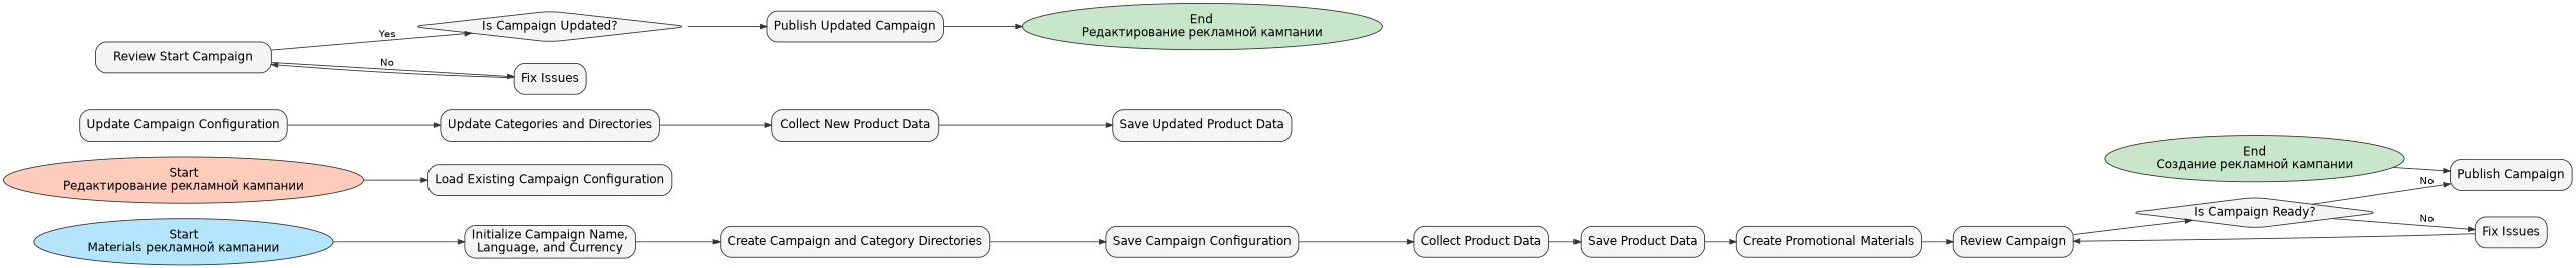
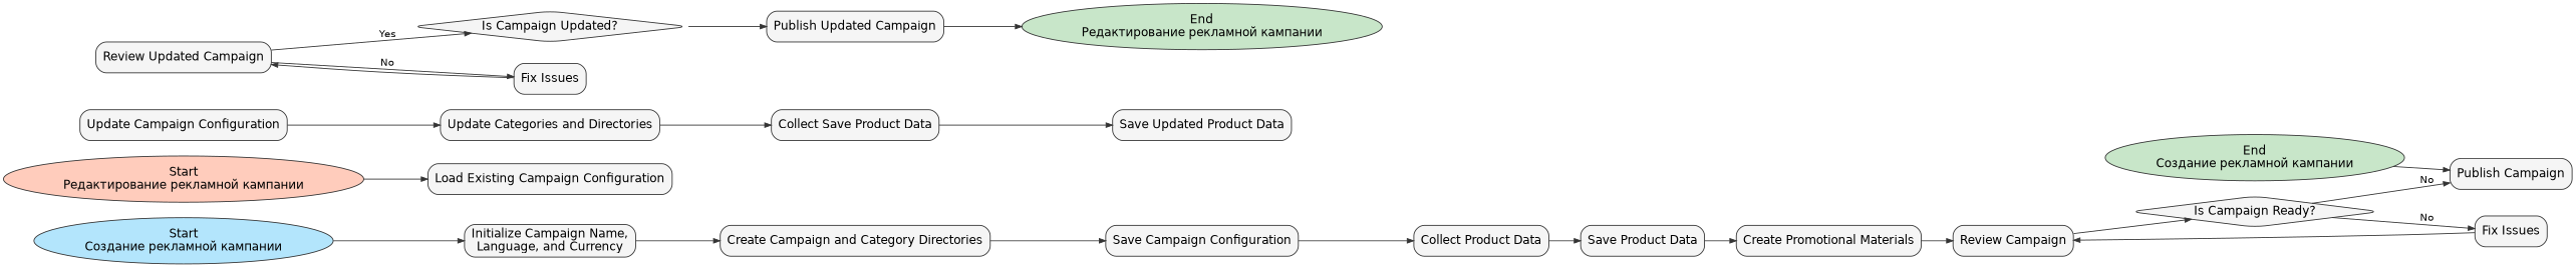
  digraph {
    rankdir=LR
    node [color="#333333" fillcolor="#F5F5F5" fontname=Helvetica fontsize=14 shape=box style="rounded,filled"]
    edge [arrowsize=0.75 color="#333333" fontname=Helvetica fontsize=12]
-   n1 [fillcolor="#B3E5FC" label="Start\nMaterials рекламной кампании" shape=ellipse]
+   n1 [fillcolor="#B3E5FC" label="Start\nСоздание рекламной кампании" shape=ellipse]
    n2 [label="Initialize Campaign Name,\nLanguage, and Currency"]
    n3 [label="Create Campaign and Category Directories"]
    n4 [label="Save Campaign Configuration"]
    n5 [label="Collect Product Data"]
    n6 [label="Save Product Data"]
    n7 [label="Create Promotional Materials"]
    n8 [label="Review Campaign"]
    n9 [label="Is Campaign Ready?" shape=diamond]
    n10 [label="Publish Campaign"]
    n11 [label="Fix Issues"]
    n12 [fillcolor="#C8E6C9" label="End\nСоздание рекламной кампании" shape=ellipse]
    n13 [fillcolor="#FFCCBC" label="Start\nРедактирование рекламной кампании" shape=ellipse]
    n14 [label="Load Existing Campaign Configuration"]
    n15 [label="Update Campaign Configuration"]
    n16 [label="Update Categories and Directories"]
-   n17 [label="Collect New Product Data"]
+   n17 [label="Collect Save Product Data"]
    n18 [label="Save Updated Product Data"]
-   n19 [label="Review Start Campaign"]
+   n19 [label="Review Updated Campaign"]
    n20 [label="Is Campaign Updated?" shape=diamond]
    n21 [label="Fix Issues"]
    n22 [label="Publish Updated Campaign"]
    n23 [fillcolor="#C8E6C9" label="End\nРедактирование рекламной кампании" shape=ellipse]
    n1 -> n2
    n2 -> n3
    n3 -> n4
    n4 -> n5
    n5 -> n6
    n6 -> n7
    n7 -> n8
    n8 -> n9
    n9 -> n10 [label=No]
    n9 -> n11 [label=No]
    n11 -> n8
    n12 -> n10
    n13 -> n14
    n15 -> n16
    n16 -> n17
    n17 -> n18
    n19 -> n20 [label=Yes]
    n19 -> n21 [label=No]
    n20 -> n22
    n21 -> n19
    n22 -> n23
  }
